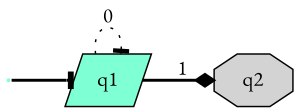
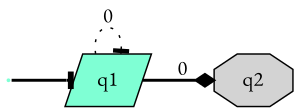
  digraph {
    fontname="EB Garamond"
    rankdir=LR
    node [color=black fillcolor=aquamarine fontcolor=black fontname="EB Garamond" style=filled]
    edge [arrowhead=tee fontname="EB Garamond" style=bold]
    start [color=white fontcolor=white shape=point]
    q1 [shape=parallelogram]
    q2 [fillcolor=lightgrey shape=octagon]
    start -> q1
    q1 -> q1 [label=0 style=dotted]
-   q1 -> q2 [arrowhead=diamond label=1]
+   q1 -> q2 [arrowhead=diamond label=0]
  }
